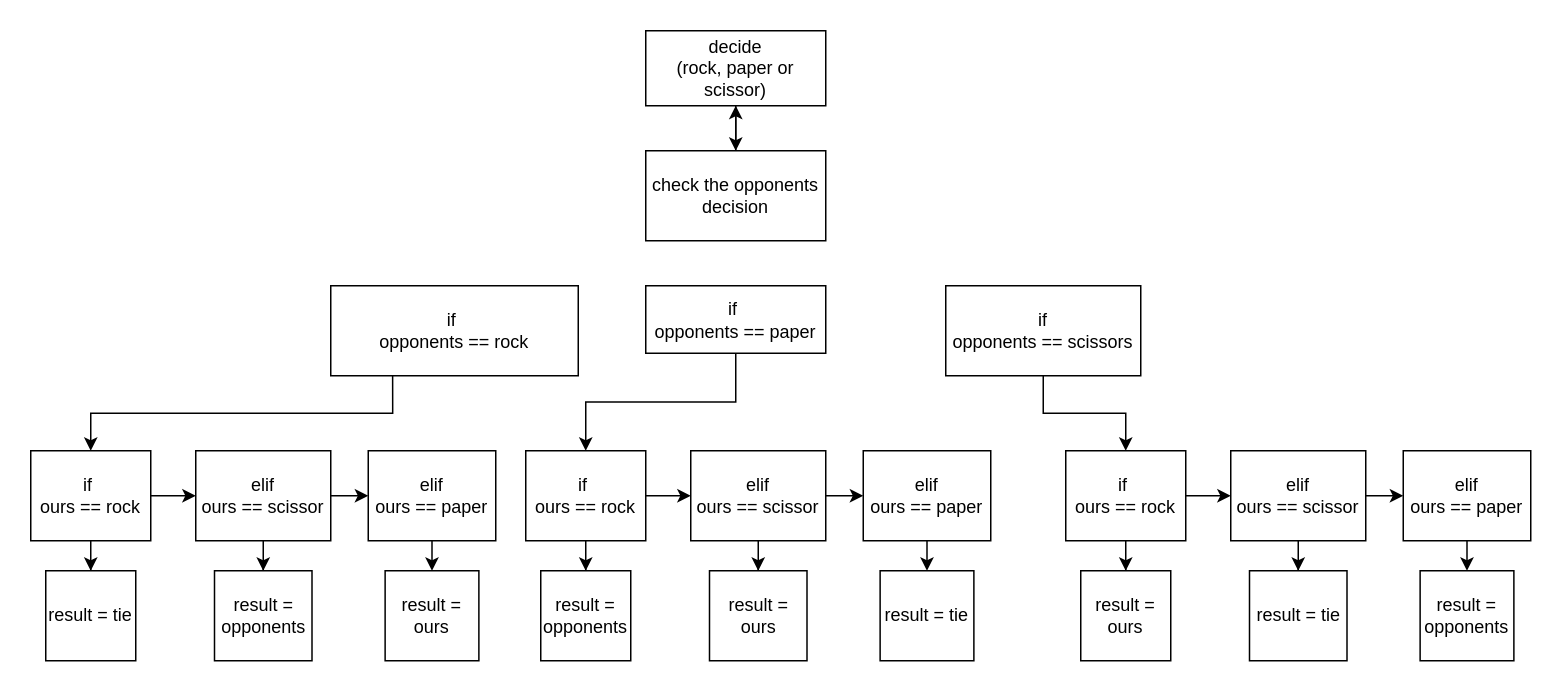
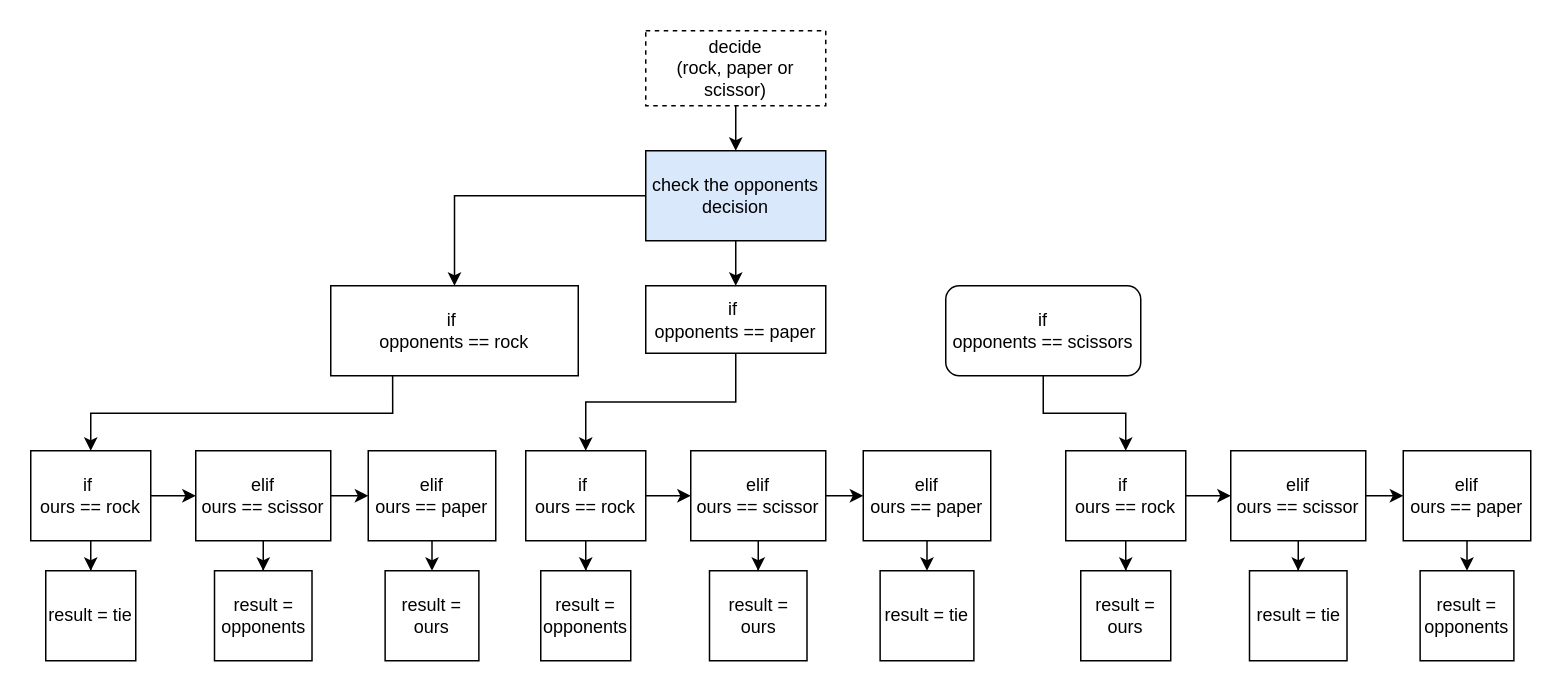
  <mxCell id="0" />
  <mxCell id="1" parent="0" />
  <mxCell id="2" style="edgeStyle=orthogonalEdgeStyle;rounded=0;orthogonalLoop=1;jettySize=auto;html=1;" edge="1" parent="1" source="3"><mxGeometry relative="1" as="geometry"><mxPoint x="490" y="100" as="targetPoint" /></mxGeometry></mxCell>
- <mxCell id="3" value="decide&lt;div&gt;(rock, paper or scissor)&lt;/div&gt;" style="rounded=0;whiteSpace=wrap;html=1;" vertex="1" parent="1"><mxGeometry x="430" y="20" width="120" height="50" as="geometry" /></mxCell>
+ <mxCell id="3" value="decide&lt;div&gt;(rock, paper or scissor)&lt;/div&gt;" style="rounded=0;whiteSpace=wrap;html=1;dashed=1;" vertex="1" parent="1"><mxGeometry x="430" y="20" width="120" height="50" as="geometry" /></mxCell>
  <mxCell id="4" style="edgeStyle=orthogonalEdgeStyle;rounded=0;orthogonalLoop=1;jettySize=auto;html=1;exitX=0.25;exitY=1;exitDx=0;exitDy=0;" edge="1" parent="1" source="5" target="15"><mxGeometry relative="1" as="geometry" /></mxCell>
  <mxCell id="5" value="if&amp;nbsp;&lt;div&gt;opponents == rock&lt;/div&gt;" style="rounded=0;whiteSpace=wrap;html=1;" vertex="1" parent="1"><mxGeometry x="220" y="190" width="165" height="60" as="geometry" /></mxCell>
- <mxCell id="7" value="" style="edgeStyle=orthogonalEdgeStyle;rounded=0;orthogonalLoop=1;jettySize=auto;html=1;" edge="1" parent="1" source="8" target="3"><mxGeometry relative="1" as="geometry" /></mxCell>
- <mxCell id="8" value="check the opponents decision" style="rounded=0;whiteSpace=wrap;html=1;" vertex="1" parent="1"><mxGeometry x="430" y="100" width="120" height="60" as="geometry" /></mxCell>
+ <mxCell id="6" style="edgeStyle=orthogonalEdgeStyle;rounded=0;orthogonalLoop=1;jettySize=auto;html=1;" edge="1" parent="1" source="8" target="5"><mxGeometry relative="1" as="geometry" /></mxCell>
+ <mxCell id="7" value="" style="edgeStyle=orthogonalEdgeStyle;rounded=0;orthogonalLoop=1;jettySize=auto;html=1;" edge="1" parent="1" source="8" target="12"><mxGeometry relative="1" as="geometry" /></mxCell>
+ <mxCell id="8" value="check the opponents decision" style="rounded=0;whiteSpace=wrap;html=1;fillColor=#dae8fc;" vertex="1" parent="1"><mxGeometry x="430" y="100" width="120" height="60" as="geometry" /></mxCell>
  <mxCell id="9" value="" style="edgeStyle=orthogonalEdgeStyle;rounded=0;orthogonalLoop=1;jettySize=auto;html=1;" edge="1" parent="1" source="10" target="37"><mxGeometry relative="1" as="geometry" /></mxCell>
- <mxCell id="10" value="if&lt;div&gt;opponents == scissors&lt;/div&gt;" style="rounded=0;whiteSpace=wrap;html=1;" vertex="1" parent="1"><mxGeometry x="630" y="190" width="130" height="60" as="geometry" /></mxCell>
+ <mxCell id="10" value="if&lt;div&gt;opponents == scissors&lt;/div&gt;" style="whiteSpace=wrap;html=1;rounded=1;" vertex="1" parent="1"><mxGeometry x="630" y="190" width="130" height="60" as="geometry" /></mxCell>
  <mxCell id="11" value="" style="edgeStyle=orthogonalEdgeStyle;rounded=0;orthogonalLoop=1;jettySize=auto;html=1;" edge="1" parent="1" source="12" target="26"><mxGeometry relative="1" as="geometry" /></mxCell>
  <mxCell id="12" value="if&amp;nbsp;&lt;div&gt;opponents == paper&lt;/div&gt;" style="rounded=0;whiteSpace=wrap;html=1;" vertex="1" parent="1"><mxGeometry x="430" y="190" width="120" height="45" as="geometry" /></mxCell>
  <mxCell id="13" value="" style="edgeStyle=orthogonalEdgeStyle;rounded=0;orthogonalLoop=1;jettySize=auto;html=1;" edge="1" parent="1" source="15" target="19"><mxGeometry relative="1" as="geometry" /></mxCell>
  <mxCell id="14" value="" style="edgeStyle=orthogonalEdgeStyle;rounded=0;orthogonalLoop=1;jettySize=auto;html=1;" edge="1" parent="1" source="15" target="18"><mxGeometry relative="1" as="geometry" /></mxCell>
  <mxCell id="15" value="if&amp;nbsp;&lt;div&gt;ours == rock&lt;/div&gt;" style="rounded=0;whiteSpace=wrap;html=1;" vertex="1" parent="1"><mxGeometry x="20" y="300" width="80" height="60" as="geometry" /></mxCell>
  <mxCell id="16" value="" style="edgeStyle=orthogonalEdgeStyle;rounded=0;orthogonalLoop=1;jettySize=auto;html=1;" edge="1" parent="1" source="18" target="20"><mxGeometry relative="1" as="geometry" /></mxCell>
  <mxCell id="17" value="" style="edgeStyle=orthogonalEdgeStyle;rounded=0;orthogonalLoop=1;jettySize=auto;html=1;" edge="1" parent="1" source="18" target="22"><mxGeometry relative="1" as="geometry" /></mxCell>
  <mxCell id="18" value="elif&lt;div&gt;ours == scissor&lt;/div&gt;" style="rounded=0;whiteSpace=wrap;html=1;" vertex="1" parent="1"><mxGeometry x="130" y="300" width="90" height="60" as="geometry" /></mxCell>
  <mxCell id="19" value="result = tie" style="whiteSpace=wrap;html=1;rounded=0;" vertex="1" parent="1"><mxGeometry x="30" y="380" width="60" height="60" as="geometry" /></mxCell>
  <mxCell id="20" value="result = opponents" style="rounded=0;whiteSpace=wrap;html=1;" vertex="1" parent="1"><mxGeometry x="142.5" y="380" width="65" height="60" as="geometry" /></mxCell>
  <mxCell id="21" value="" style="edgeStyle=orthogonalEdgeStyle;rounded=0;orthogonalLoop=1;jettySize=auto;html=1;" edge="1" parent="1" source="22" target="23"><mxGeometry relative="1" as="geometry" /></mxCell>
  <mxCell id="22" value="elif&lt;div&gt;ours == paper&lt;/div&gt;" style="whiteSpace=wrap;html=1;rounded=0;" vertex="1" parent="1"><mxGeometry x="245" y="300" width="85" height="60" as="geometry" /></mxCell>
  <mxCell id="23" value="result = ours" style="rounded=0;whiteSpace=wrap;html=1;" vertex="1" parent="1"><mxGeometry x="256.25" y="380" width="62.5" height="60" as="geometry" /></mxCell>
  <mxCell id="24" value="" style="edgeStyle=orthogonalEdgeStyle;rounded=0;orthogonalLoop=1;jettySize=auto;html=1;" edge="1" parent="1" source="26" target="30"><mxGeometry relative="1" as="geometry" /></mxCell>
  <mxCell id="25" value="" style="edgeStyle=orthogonalEdgeStyle;rounded=0;orthogonalLoop=1;jettySize=auto;html=1;" edge="1" parent="1" source="26" target="29"><mxGeometry relative="1" as="geometry" /></mxCell>
  <mxCell id="26" value="if&amp;nbsp;&lt;div&gt;ours == rock&lt;/div&gt;" style="rounded=0;whiteSpace=wrap;html=1;" vertex="1" parent="1"><mxGeometry x="350" y="300" width="80" height="60" as="geometry" /></mxCell>
  <mxCell id="27" value="" style="edgeStyle=orthogonalEdgeStyle;rounded=0;orthogonalLoop=1;jettySize=auto;html=1;" edge="1" parent="1" source="29" target="31"><mxGeometry relative="1" as="geometry" /></mxCell>
  <mxCell id="28" value="" style="edgeStyle=orthogonalEdgeStyle;rounded=0;orthogonalLoop=1;jettySize=auto;html=1;" edge="1" parent="1" source="29" target="33"><mxGeometry relative="1" as="geometry" /></mxCell>
  <mxCell id="29" value="elif&lt;div&gt;ours == scissor&lt;/div&gt;" style="rounded=0;whiteSpace=wrap;html=1;" vertex="1" parent="1"><mxGeometry x="460" y="300" width="90" height="60" as="geometry" /></mxCell>
  <mxCell id="30" value="result = opponents" style="whiteSpace=wrap;html=1;rounded=0;" vertex="1" parent="1"><mxGeometry x="360" y="380" width="60" height="60" as="geometry" /></mxCell>
  <mxCell id="31" value="result = ours" style="rounded=0;whiteSpace=wrap;html=1;" vertex="1" parent="1"><mxGeometry x="472.5" y="380" width="65" height="60" as="geometry" /></mxCell>
  <mxCell id="32" value="" style="edgeStyle=orthogonalEdgeStyle;rounded=0;orthogonalLoop=1;jettySize=auto;html=1;" edge="1" parent="1" source="33" target="34"><mxGeometry relative="1" as="geometry" /></mxCell>
  <mxCell id="33" value="elif&lt;div&gt;ours == paper&lt;/div&gt;" style="whiteSpace=wrap;html=1;rounded=0;" vertex="1" parent="1"><mxGeometry x="575" y="300" width="85" height="60" as="geometry" /></mxCell>
  <mxCell id="34" value="result = tie" style="rounded=0;whiteSpace=wrap;html=1;" vertex="1" parent="1"><mxGeometry x="586.25" y="380" width="62.5" height="60" as="geometry" /></mxCell>
  <mxCell id="35" value="" style="edgeStyle=orthogonalEdgeStyle;rounded=0;orthogonalLoop=1;jettySize=auto;html=1;" edge="1" parent="1" source="37" target="41"><mxGeometry relative="1" as="geometry" /></mxCell>
  <mxCell id="36" value="" style="edgeStyle=orthogonalEdgeStyle;rounded=0;orthogonalLoop=1;jettySize=auto;html=1;" edge="1" parent="1" source="37" target="40"><mxGeometry relative="1" as="geometry" /></mxCell>
  <mxCell id="37" value="if&amp;nbsp;&lt;div&gt;ours == rock&lt;/div&gt;" style="rounded=0;whiteSpace=wrap;html=1;" vertex="1" parent="1"><mxGeometry x="710" y="300" width="80" height="60" as="geometry" /></mxCell>
  <mxCell id="38" value="" style="edgeStyle=orthogonalEdgeStyle;rounded=0;orthogonalLoop=1;jettySize=auto;html=1;" edge="1" parent="1" source="40" target="42"><mxGeometry relative="1" as="geometry" /></mxCell>
  <mxCell id="39" value="" style="edgeStyle=orthogonalEdgeStyle;rounded=0;orthogonalLoop=1;jettySize=auto;html=1;" edge="1" parent="1" source="40" target="44"><mxGeometry relative="1" as="geometry" /></mxCell>
  <mxCell id="40" value="elif&lt;div&gt;ours == scissor&lt;/div&gt;" style="rounded=0;whiteSpace=wrap;html=1;" vertex="1" parent="1"><mxGeometry x="820" y="300" width="90" height="60" as="geometry" /></mxCell>
  <mxCell id="41" value="result = ours" style="whiteSpace=wrap;html=1;rounded=0;" vertex="1" parent="1"><mxGeometry x="720" y="380" width="60" height="60" as="geometry" /></mxCell>
  <mxCell id="42" value="result = tie" style="rounded=0;whiteSpace=wrap;html=1;" vertex="1" parent="1"><mxGeometry x="832.5" y="380" width="65" height="60" as="geometry" /></mxCell>
  <mxCell id="43" value="" style="edgeStyle=orthogonalEdgeStyle;rounded=0;orthogonalLoop=1;jettySize=auto;html=1;" edge="1" parent="1" source="44" target="45"><mxGeometry relative="1" as="geometry" /></mxCell>
  <mxCell id="44" value="elif&lt;div&gt;ours == paper&lt;/div&gt;" style="whiteSpace=wrap;html=1;rounded=0;" vertex="1" parent="1"><mxGeometry x="935" y="300" width="85" height="60" as="geometry" /></mxCell>
  <mxCell id="45" value="result = opponents" style="rounded=0;whiteSpace=wrap;html=1;" vertex="1" parent="1"><mxGeometry x="946.25" y="380" width="62.5" height="60" as="geometry" /></mxCell>
